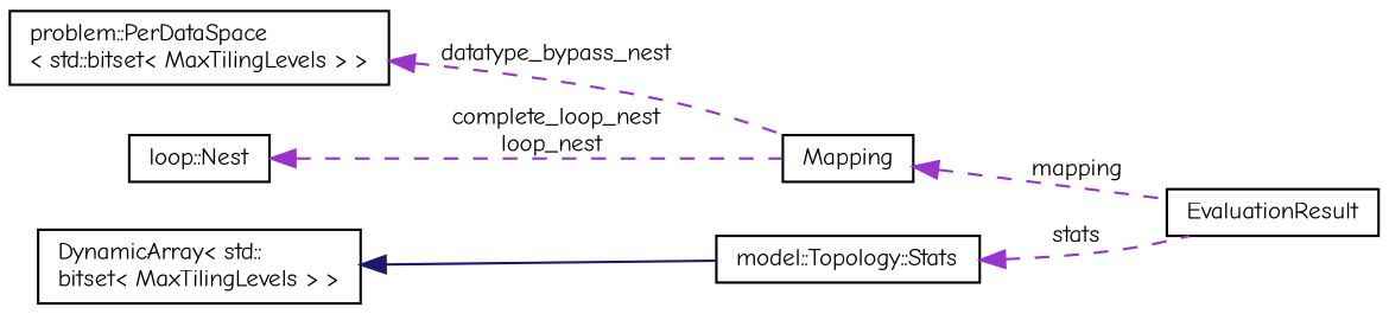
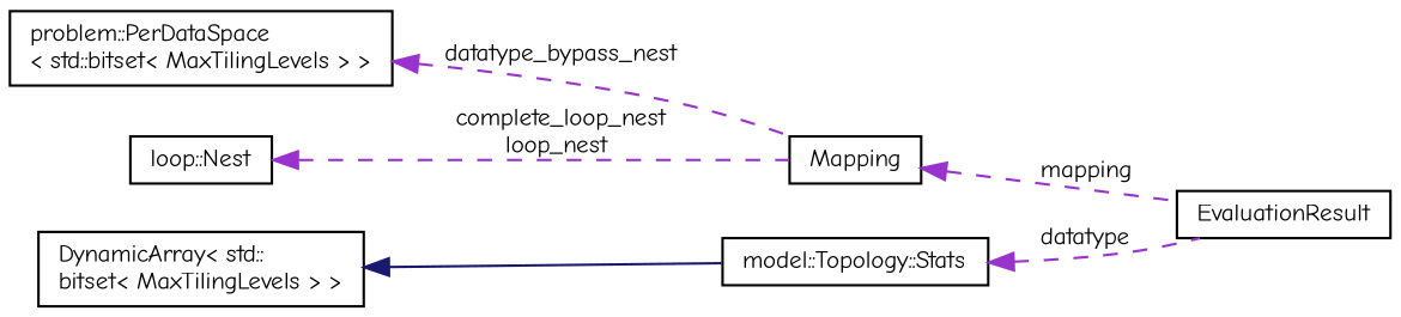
  digraph {
    fontname="Comic Neue"
    rankdir=LR
    node [color=black fillcolor=white fontname="Comic Neue" fontsize=10 shape=record style=filled]
    edge [color=darkorchid3 dir=back fontname="Comic Neue" fontsize=10 labelfontname=Helvetica labelfontsize=10 style=dashed]
    n1 [height=0.2 label=EvaluationResult width=0.4]
    n2 [height=0.2 label=Mapping width=0.4]
    n3 [height=0.2 label="problem::PerDataSpace\l\< std::bitset\< MaxTilingLevels \> \>" width=0.4]
    n4 [height=0.2 label="DynamicArray\< std::\lbitset\< MaxTilingLevels \> \>" width=0.4]
    n5 [height=0.2 label="model::Topology::Stats" width=0.4]
    n6 [height=0.2 label="loop::Nest" width=0.4]
    n2 -> n1 [label=" mapping"]
    n3 -> n2 [label=" datatype_bypass_nest"]
    n4 -> n5 [color=midnightblue style=solid]
-   n5 -> n1 [label=" stats"]
+   n5 -> n1 [label=" datatype"]
    n6 -> n2 [label=" complete_loop_nest\nloop_nest"]
  }
